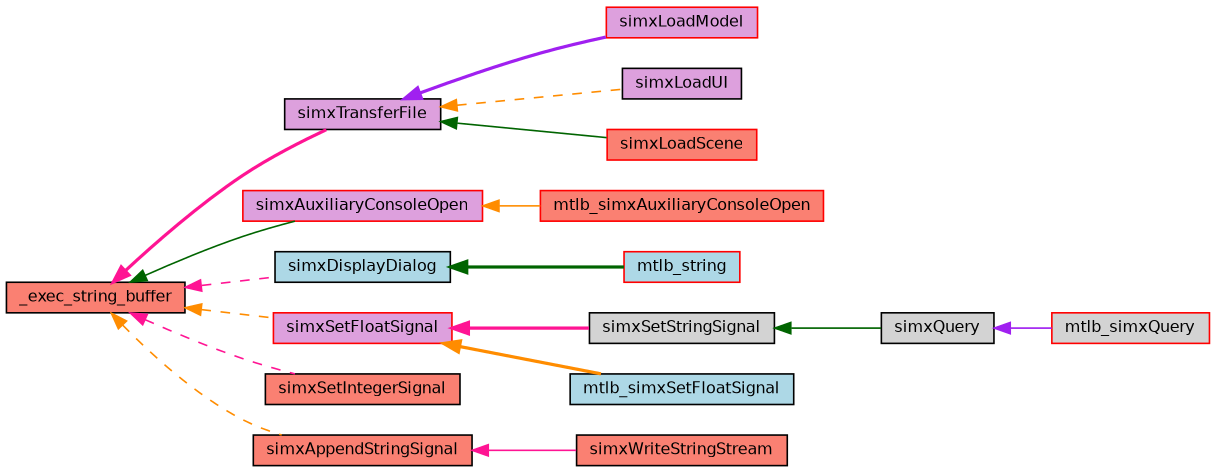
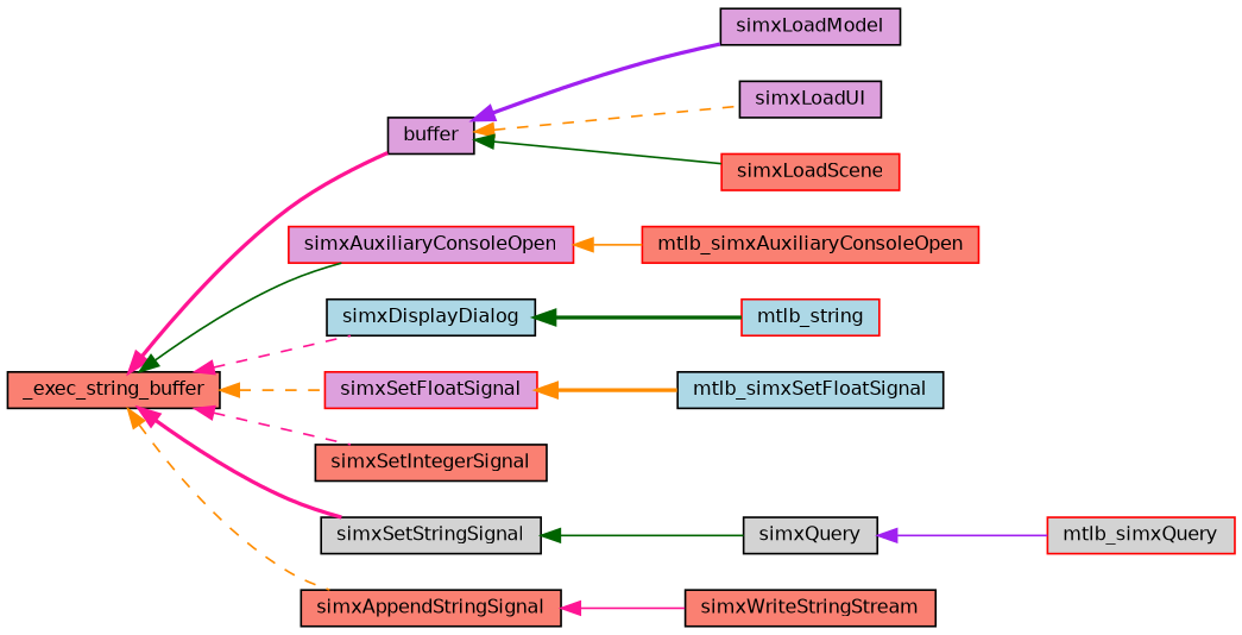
  digraph {
    rankdir=LR
    node [color=black fillcolor=salmon fontname=Helvetica fontsize=10 shape=record style=filled]
    edge [color=deeppink dir=back fontname=Helvetica fontsize=10 labelfontname=Helvetica labelfontsize=10 style=solid]
    n1 [fontcolor=black height=0.2 label=_exec_string_buffer width=0.4]
-   n2 [fillcolor=plum height=0.2 label=simxTransferFile width=0.4]
+   n2 [fillcolor=plum height=0.2 label=buffer width=0.4]
    n3 [color=red fillcolor=plum height=0.2 label=simxAuxiliaryConsoleOpen width=0.4]
    n4 [fillcolor=lightblue height=0.2 label=simxDisplayDialog width=0.4]
    n5 [color=red fillcolor=plum height=0.2 label=simxSetFloatSignal width=0.4]
    n6 [height=0.2 label=simxSetIntegerSignal width=0.4]
    n7 [fillcolor=lightgrey height=0.2 label=simxSetStringSignal width=0.4]
    n8 [height=0.2 label=simxAppendStringSignal width=0.4]
-   n9 [color=red fillcolor=plum height=0.2 label=simxLoadModel width=0.4]
+   n9 [fillcolor=plum height=0.2 label=simxLoadModel width=0.4]
    n10 [fillcolor=plum height=0.2 label=simxLoadUI width=0.4]
    n11 [color=red height=0.2 label=simxLoadScene width=0.4]
    n12 [color=red height=0.2 label=mtlb_simxAuxiliaryConsoleOpen width=0.4]
    n13 [color=red fillcolor=lightblue height=0.2 label=mtlb_string width=0.4]
    n14 [fillcolor=lightblue height=0.2 label=mtlb_simxSetFloatSignal width=0.4]
    n15 [fillcolor=lightgrey height=0.2 label=simxQuery width=0.4]
    n16 [height=0.2 label=simxWriteStringStream width=0.4]
    n17 [color=red fillcolor=lightgrey height=0.2 label=mtlb_simxQuery width=0.4]
    n1 -> n2 [style=bold]
    n1 -> n3 [color=darkgreen]
    n1 -> n4 [style=dashed]
    n1 -> n5 [color=darkorange style=dashed]
    n1 -> n6 [style=dashed]
-   n5 -> n7 [style=bold]
+   n1 -> n7 [style=bold]
    n1 -> n8 [color=darkorange style=dashed]
    n2 -> n9 [color=purple style=bold]
    n2 -> n10 [color=darkorange style=dashed]
    n2 -> n11 [color=darkgreen]
    n3 -> n12 [color=darkorange]
    n4 -> n13 [color=darkgreen style=bold]
    n5 -> n14 [color=darkorange style=bold]
    n7 -> n15 [color=darkgreen]
    n8 -> n16
    n15 -> n17 [color=purple]
  }
